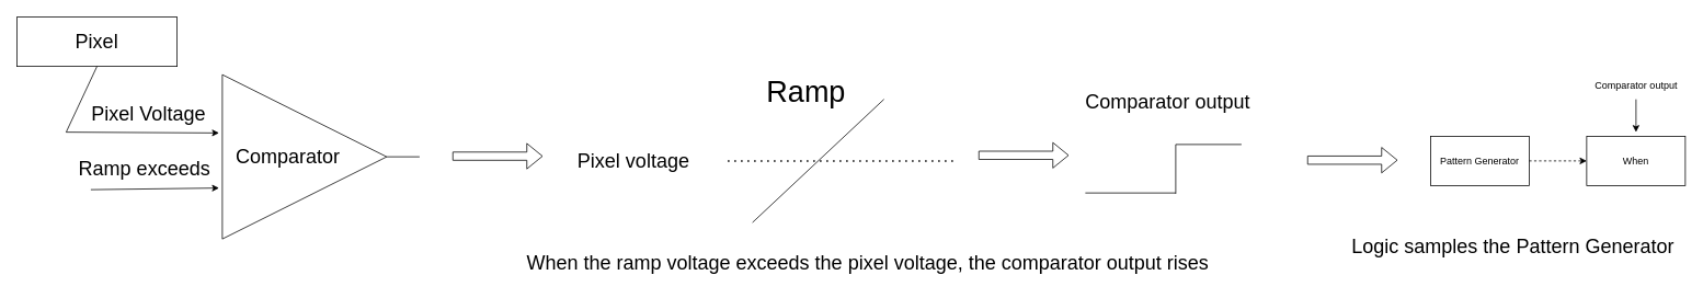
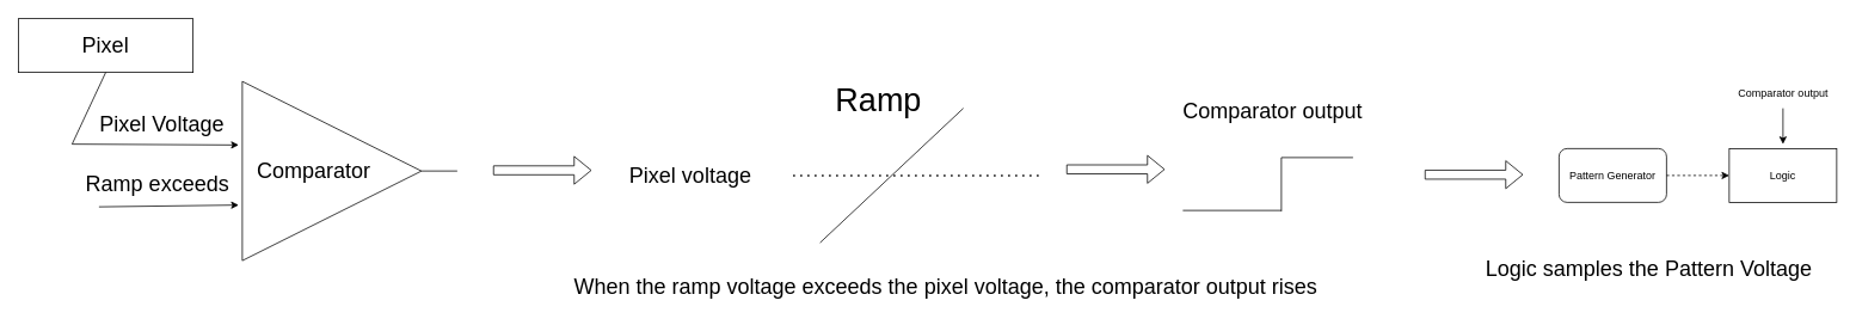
  <mxCell id="0" />
  <mxCell id="1" parent="0" />
  <mxCell id="2" value="" style="triangle;whiteSpace=wrap;html=1;" parent="1" vertex="1"><mxGeometry x="270" y="90" width="200" height="200" as="geometry" /></mxCell>
  <mxCell id="3" value="" style="endArrow=classic;html=1;rounded=0;entryX=-0.02;entryY=0.405;entryDx=0;entryDy=0;entryPerimeter=0;" parent="1" edge="1"><mxGeometry width="50" height="50" relative="1" as="geometry"><mxPoint x="80" y="160" as="sourcePoint" /><mxPoint x="266" y="161" as="targetPoint" /></mxGeometry></mxCell>
  <mxCell id="4" value="" style="endArrow=classic;html=1;rounded=0;entryX=-0.02;entryY=0.405;entryDx=0;entryDy=0;entryPerimeter=0;" parent="1" edge="1"><mxGeometry width="50" height="50" relative="1" as="geometry"><mxPoint x="110" y="230" as="sourcePoint" /><mxPoint x="266" y="228" as="targetPoint" /></mxGeometry></mxCell>
  <mxCell id="5" value="&lt;font style=&quot;font-size: 24px;&quot;&gt;Ramp exceeds&lt;/font&gt;" style="text;html=1;align=center;verticalAlign=middle;resizable=0;points=[];autosize=1;strokeColor=none;fillColor=none;" parent="1" vertex="1"><mxGeometry x="90" y="185" width="170" height="40" as="geometry" /></mxCell>
  <mxCell id="6" value="" style="endArrow=none;html=1;rounded=0;" parent="1" edge="1"><mxGeometry width="50" height="50" relative="1" as="geometry"><mxPoint x="915" y="270" as="sourcePoint" /><mxPoint x="1075" y="120" as="targetPoint" /></mxGeometry></mxCell>
  <mxCell id="7" value="&lt;font style=&quot;font-size: 24px;&quot;&gt;Pixel voltage&lt;/font&gt;" style="text;html=1;align=center;verticalAlign=middle;resizable=0;points=[];autosize=1;strokeColor=none;fillColor=none;" parent="1" vertex="1"><mxGeometry x="690" y="175" width="160" height="40" as="geometry" /></mxCell>
  <mxCell id="8" value="" style="endArrow=none;html=1;rounded=0;exitX=1;exitY=0.5;exitDx=0;exitDy=0;" parent="1" source="2" edge="1"><mxGeometry width="50" height="50" relative="1" as="geometry"><mxPoint x="380" y="280" as="sourcePoint" /><mxPoint x="510" y="190" as="targetPoint" /></mxGeometry></mxCell>
  <mxCell id="9" value="" style="endArrow=none;html=1;rounded=0;" parent="1" edge="1"><mxGeometry width="50" height="50" relative="1" as="geometry"><mxPoint x="1320" y="234" as="sourcePoint" /><mxPoint x="1430" y="234" as="targetPoint" /></mxGeometry></mxCell>
  <mxCell id="10" value="" style="endArrow=none;html=1;rounded=0;" parent="1" edge="1"><mxGeometry width="50" height="50" relative="1" as="geometry"><mxPoint x="1430" y="235" as="sourcePoint" /><mxPoint x="1430" y="175" as="targetPoint" /></mxGeometry></mxCell>
  <mxCell id="11" value="&lt;font style=&quot;font-size: 24px;&quot;&gt;Comparator&lt;/font&gt;" style="text;html=1;align=center;verticalAlign=middle;whiteSpace=wrap;rounded=0;" parent="1" vertex="1"><mxGeometry x="320" y="175" width="60" height="30" as="geometry" /></mxCell>
  <mxCell id="12" value="" style="endArrow=none;html=1;rounded=0;" parent="1" edge="1"><mxGeometry width="50" height="50" relative="1" as="geometry"><mxPoint x="1430" y="175" as="sourcePoint" /><mxPoint x="1510" y="175" as="targetPoint" /></mxGeometry></mxCell>
  <mxCell id="13" value="&lt;font style=&quot;font-size: 24px;&quot;&gt;Pixel&lt;/font&gt;" style="rounded=0;whiteSpace=wrap;html=1;" vertex="1" parent="1"><mxGeometry x="20" y="20" width="195" height="60" as="geometry" /></mxCell>
  <mxCell id="14" value="" style="endArrow=none;html=1;rounded=0;entryX=0.5;entryY=1;entryDx=0;entryDy=0;" edge="1" parent="1" target="13"><mxGeometry width="50" height="50" relative="1" as="geometry"><mxPoint x="80" y="160" as="sourcePoint" /><mxPoint x="510" y="170" as="targetPoint" /></mxGeometry></mxCell>
  <mxCell id="15" value="&lt;font style=&quot;font-size: 36px;&quot;&gt;Ramp&lt;/font&gt;" style="text;html=1;align=center;verticalAlign=middle;resizable=0;points=[];autosize=1;strokeColor=none;fillColor=none;" vertex="1" parent="1"><mxGeometry x="920" y="80" width="120" height="60" as="geometry" /></mxCell>
  <mxCell id="16" value="" style="endArrow=none;dashed=1;html=1;dashPattern=1 3;strokeWidth=2;rounded=0;" edge="1" parent="1"><mxGeometry width="50" height="50" relative="1" as="geometry"><mxPoint x="885" y="195" as="sourcePoint" /><mxPoint x="1165" y="195" as="targetPoint" /></mxGeometry></mxCell>
  <mxCell id="17" value="" style="shape=flexArrow;endArrow=classic;html=1;rounded=0;" edge="1" parent="1"><mxGeometry width="50" height="50" relative="1" as="geometry"><mxPoint x="1190" y="188.18" as="sourcePoint" /><mxPoint x="1300" y="188.18" as="targetPoint" /></mxGeometry></mxCell>
  <mxCell id="18" value="&lt;font style=&quot;font-size: 24px;&quot;&gt;Pixel Voltage&lt;/font&gt;" style="text;html=1;align=center;verticalAlign=middle;resizable=0;points=[];autosize=1;strokeColor=none;fillColor=none;" vertex="1" parent="1"><mxGeometry x="100" y="118" width="160" height="40" as="geometry" /></mxCell>
  <mxCell id="19" value="&lt;font style=&quot;font-size: 24px;&quot;&gt;Comparator output&lt;/font&gt;" style="text;html=1;align=center;verticalAlign=middle;resizable=0;points=[];autosize=1;strokeColor=none;fillColor=none;" vertex="1" parent="1"><mxGeometry x="1310" y="103" width="220" height="40" as="geometry" /></mxCell>
  <mxCell id="20" value="" style="shape=flexArrow;endArrow=classic;html=1;rounded=0;" edge="1" parent="1"><mxGeometry width="50" height="50" relative="1" as="geometry"><mxPoint x="550" y="189.23" as="sourcePoint" /><mxPoint x="660" y="189.23" as="targetPoint" /></mxGeometry></mxCell>
  <mxCell id="21" value="" style="shape=flexArrow;endArrow=classic;html=1;rounded=0;" edge="1" parent="1"><mxGeometry width="50" height="50" relative="1" as="geometry"><mxPoint x="1590" y="194.09" as="sourcePoint" /><mxPoint x="1700" y="194.09" as="targetPoint" /></mxGeometry></mxCell>
- <mxCell id="22" value="Pattern Generator" style="rounded=0;whiteSpace=wrap;html=1;" vertex="1" parent="1"><mxGeometry x="1740" y="165" width="120" height="60" as="geometry" /></mxCell>
- <mxCell id="23" value="When" style="rounded=0;whiteSpace=wrap;html=1;" vertex="1" parent="1"><mxGeometry x="1930" y="165" width="120" height="60" as="geometry" /></mxCell>
+ <mxCell id="22" value="Pattern Generator" style="whiteSpace=wrap;html=1;rounded=1;" vertex="1" parent="1"><mxGeometry x="1740" y="165" width="120" height="60" as="geometry" /></mxCell>
+ <mxCell id="23" value="Logic" style="rounded=0;whiteSpace=wrap;html=1;" vertex="1" parent="1"><mxGeometry x="1930" y="165" width="120" height="60" as="geometry" /></mxCell>
  <mxCell id="24" value="" style="endArrow=classic;html=1;rounded=0;" edge="1" parent="1"><mxGeometry width="50" height="50" relative="1" as="geometry"><mxPoint x="1990" y="120" as="sourcePoint" /><mxPoint x="1990" y="160" as="targetPoint" /></mxGeometry></mxCell>
  <mxCell id="25" value="Comparator output" style="text;html=1;align=center;verticalAlign=middle;resizable=0;points=[];autosize=1;strokeColor=none;fillColor=none;" vertex="1" parent="1"><mxGeometry x="1930" y="88" width="120" height="30" as="geometry" /></mxCell>
  <mxCell id="26" value="" style="endArrow=classic;html=1;rounded=0;entryX=0;entryY=0.5;entryDx=0;entryDy=0;exitX=1;exitY=0.5;exitDx=0;exitDy=0;dashed=1;" edge="1" parent="1" source="22" target="23"><mxGeometry width="50" height="50" relative="1" as="geometry"><mxPoint x="1870" y="195" as="sourcePoint" /><mxPoint x="1820" y="140" as="targetPoint" /></mxGeometry></mxCell>
- <mxCell id="27" value="&lt;font style=&quot;font-size: 24px;&quot;&gt;Logic samples the Pattern Generator&lt;/font&gt;" style="text;html=1;align=center;verticalAlign=middle;resizable=0;points=[];autosize=1;strokeColor=none;fillColor=none;" vertex="1" parent="1"><mxGeometry x="1630" y="280" width="420" height="40" as="geometry" /></mxCell>
+ <mxCell id="27" value="&lt;font style=&quot;font-size: 24px;&quot;&gt;Logic samples the Pattern Voltage&lt;/font&gt;" style="text;html=1;align=center;verticalAlign=middle;resizable=0;points=[];autosize=1;strokeColor=none;fillColor=none;" vertex="1" parent="1"><mxGeometry x="1630" y="280" width="420" height="40" as="geometry" /></mxCell>
  <mxCell id="28" value="&lt;font style=&quot;font-size: 24px;&quot;&gt;When the ramp voltage exceeds the pixel voltage, the comparator output rises&lt;/font&gt;" style="text;html=1;align=center;verticalAlign=middle;resizable=0;points=[];autosize=1;strokeColor=none;fillColor=none;" vertex="1" parent="1"><mxGeometry x="630" y="300" width="850" height="40" as="geometry" /></mxCell>
